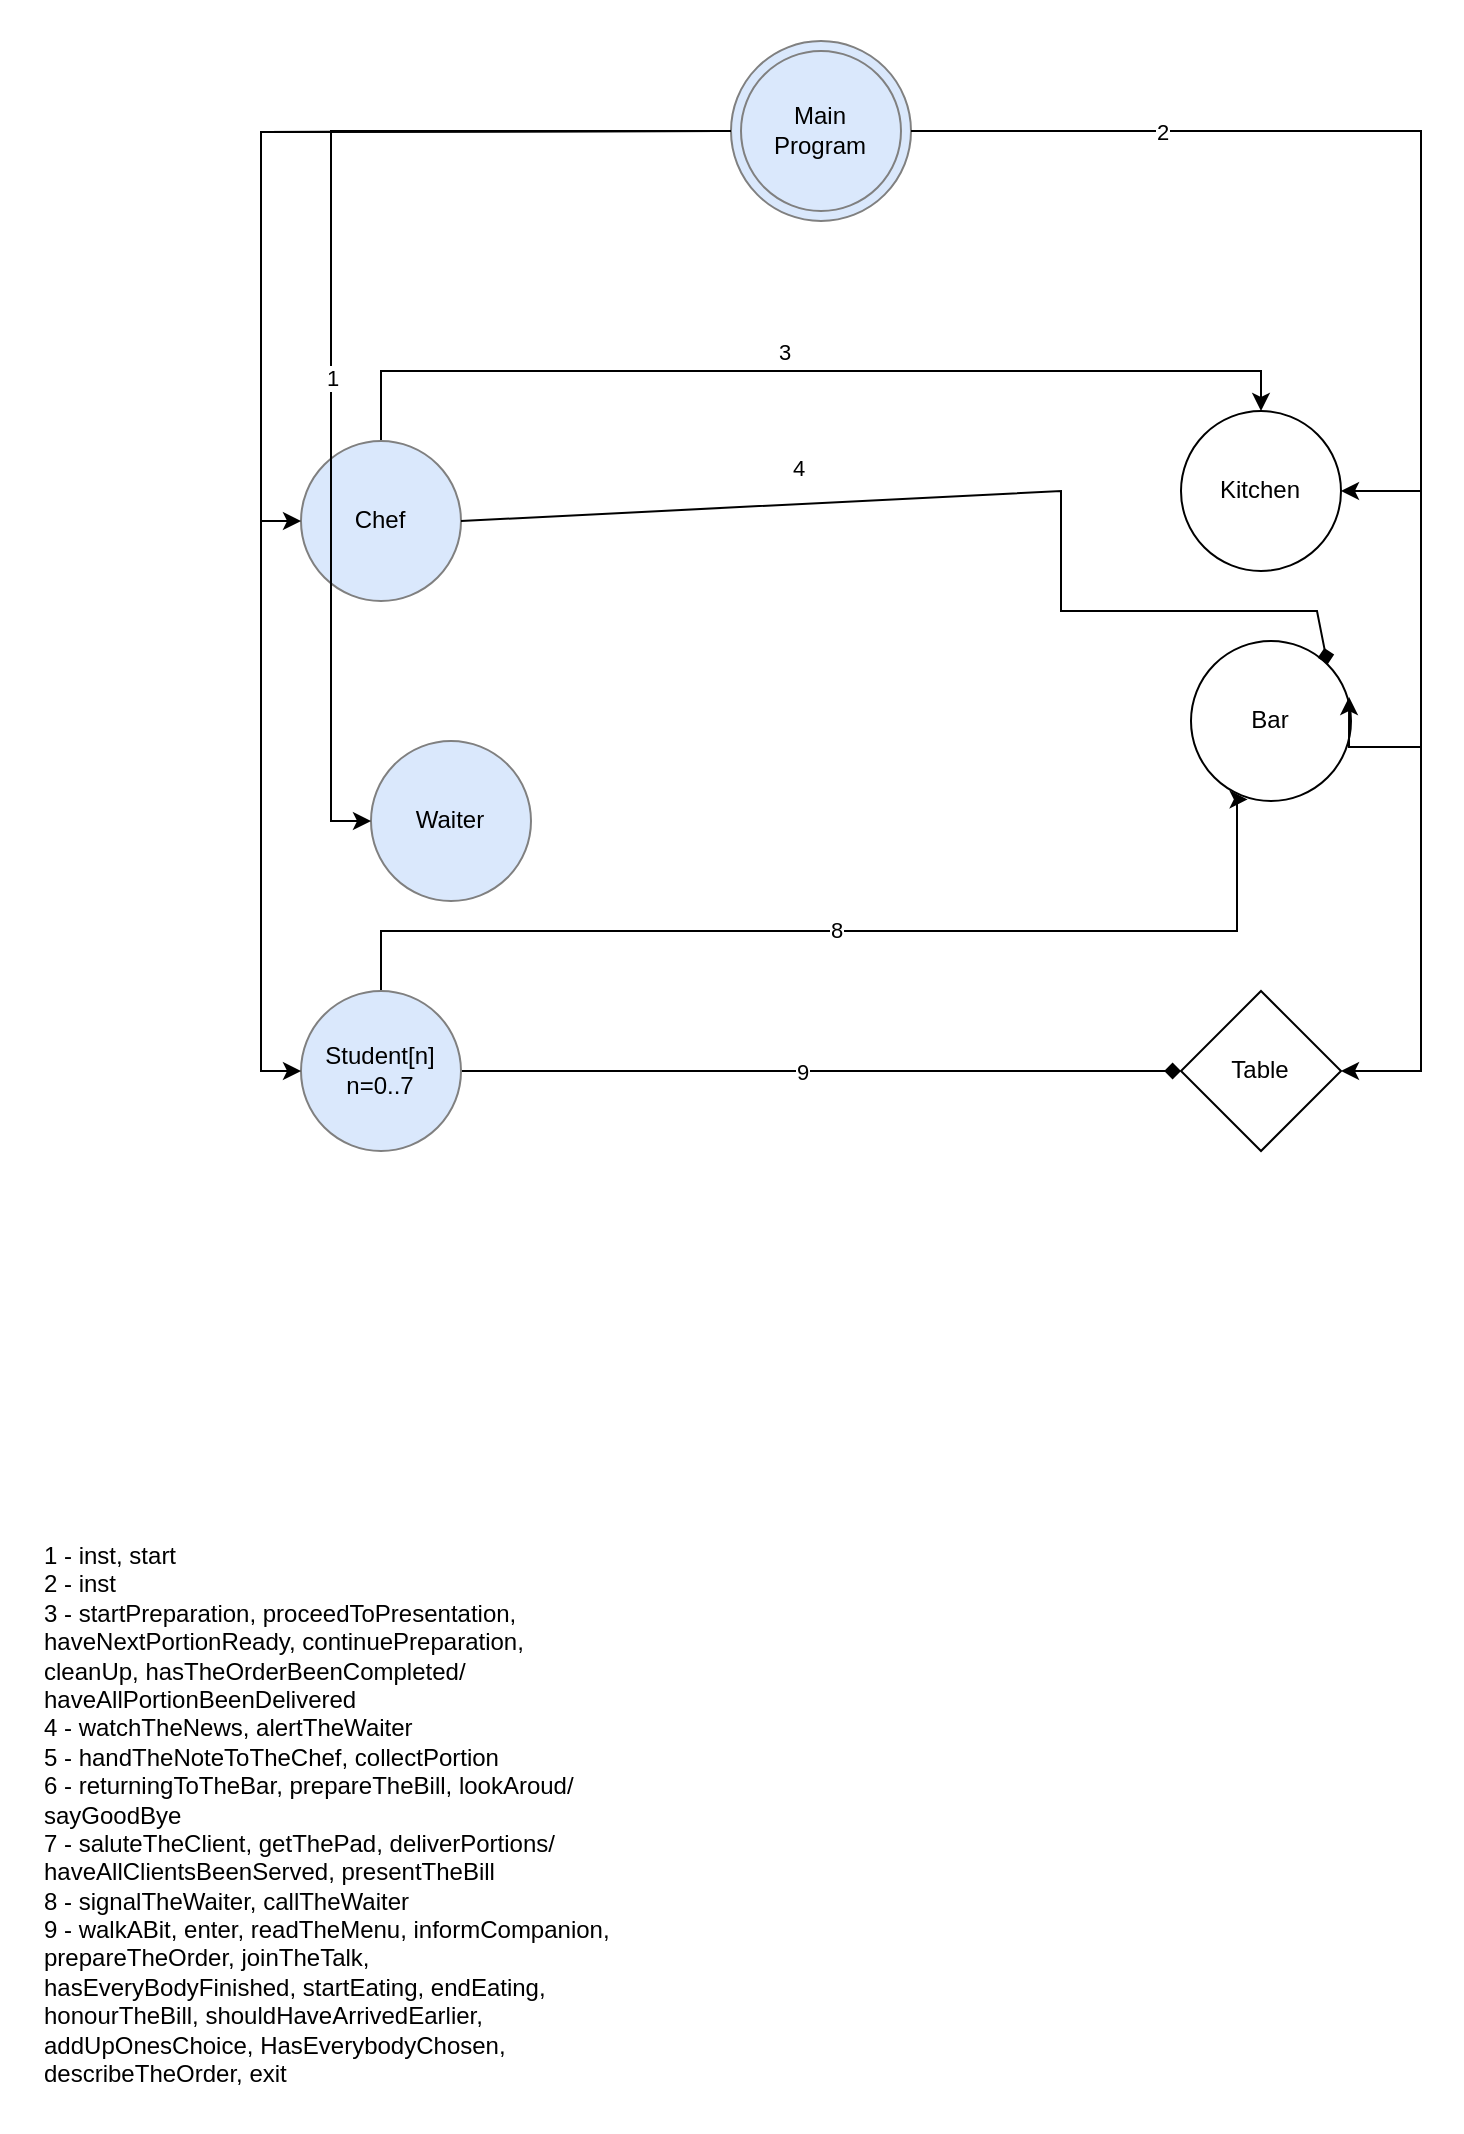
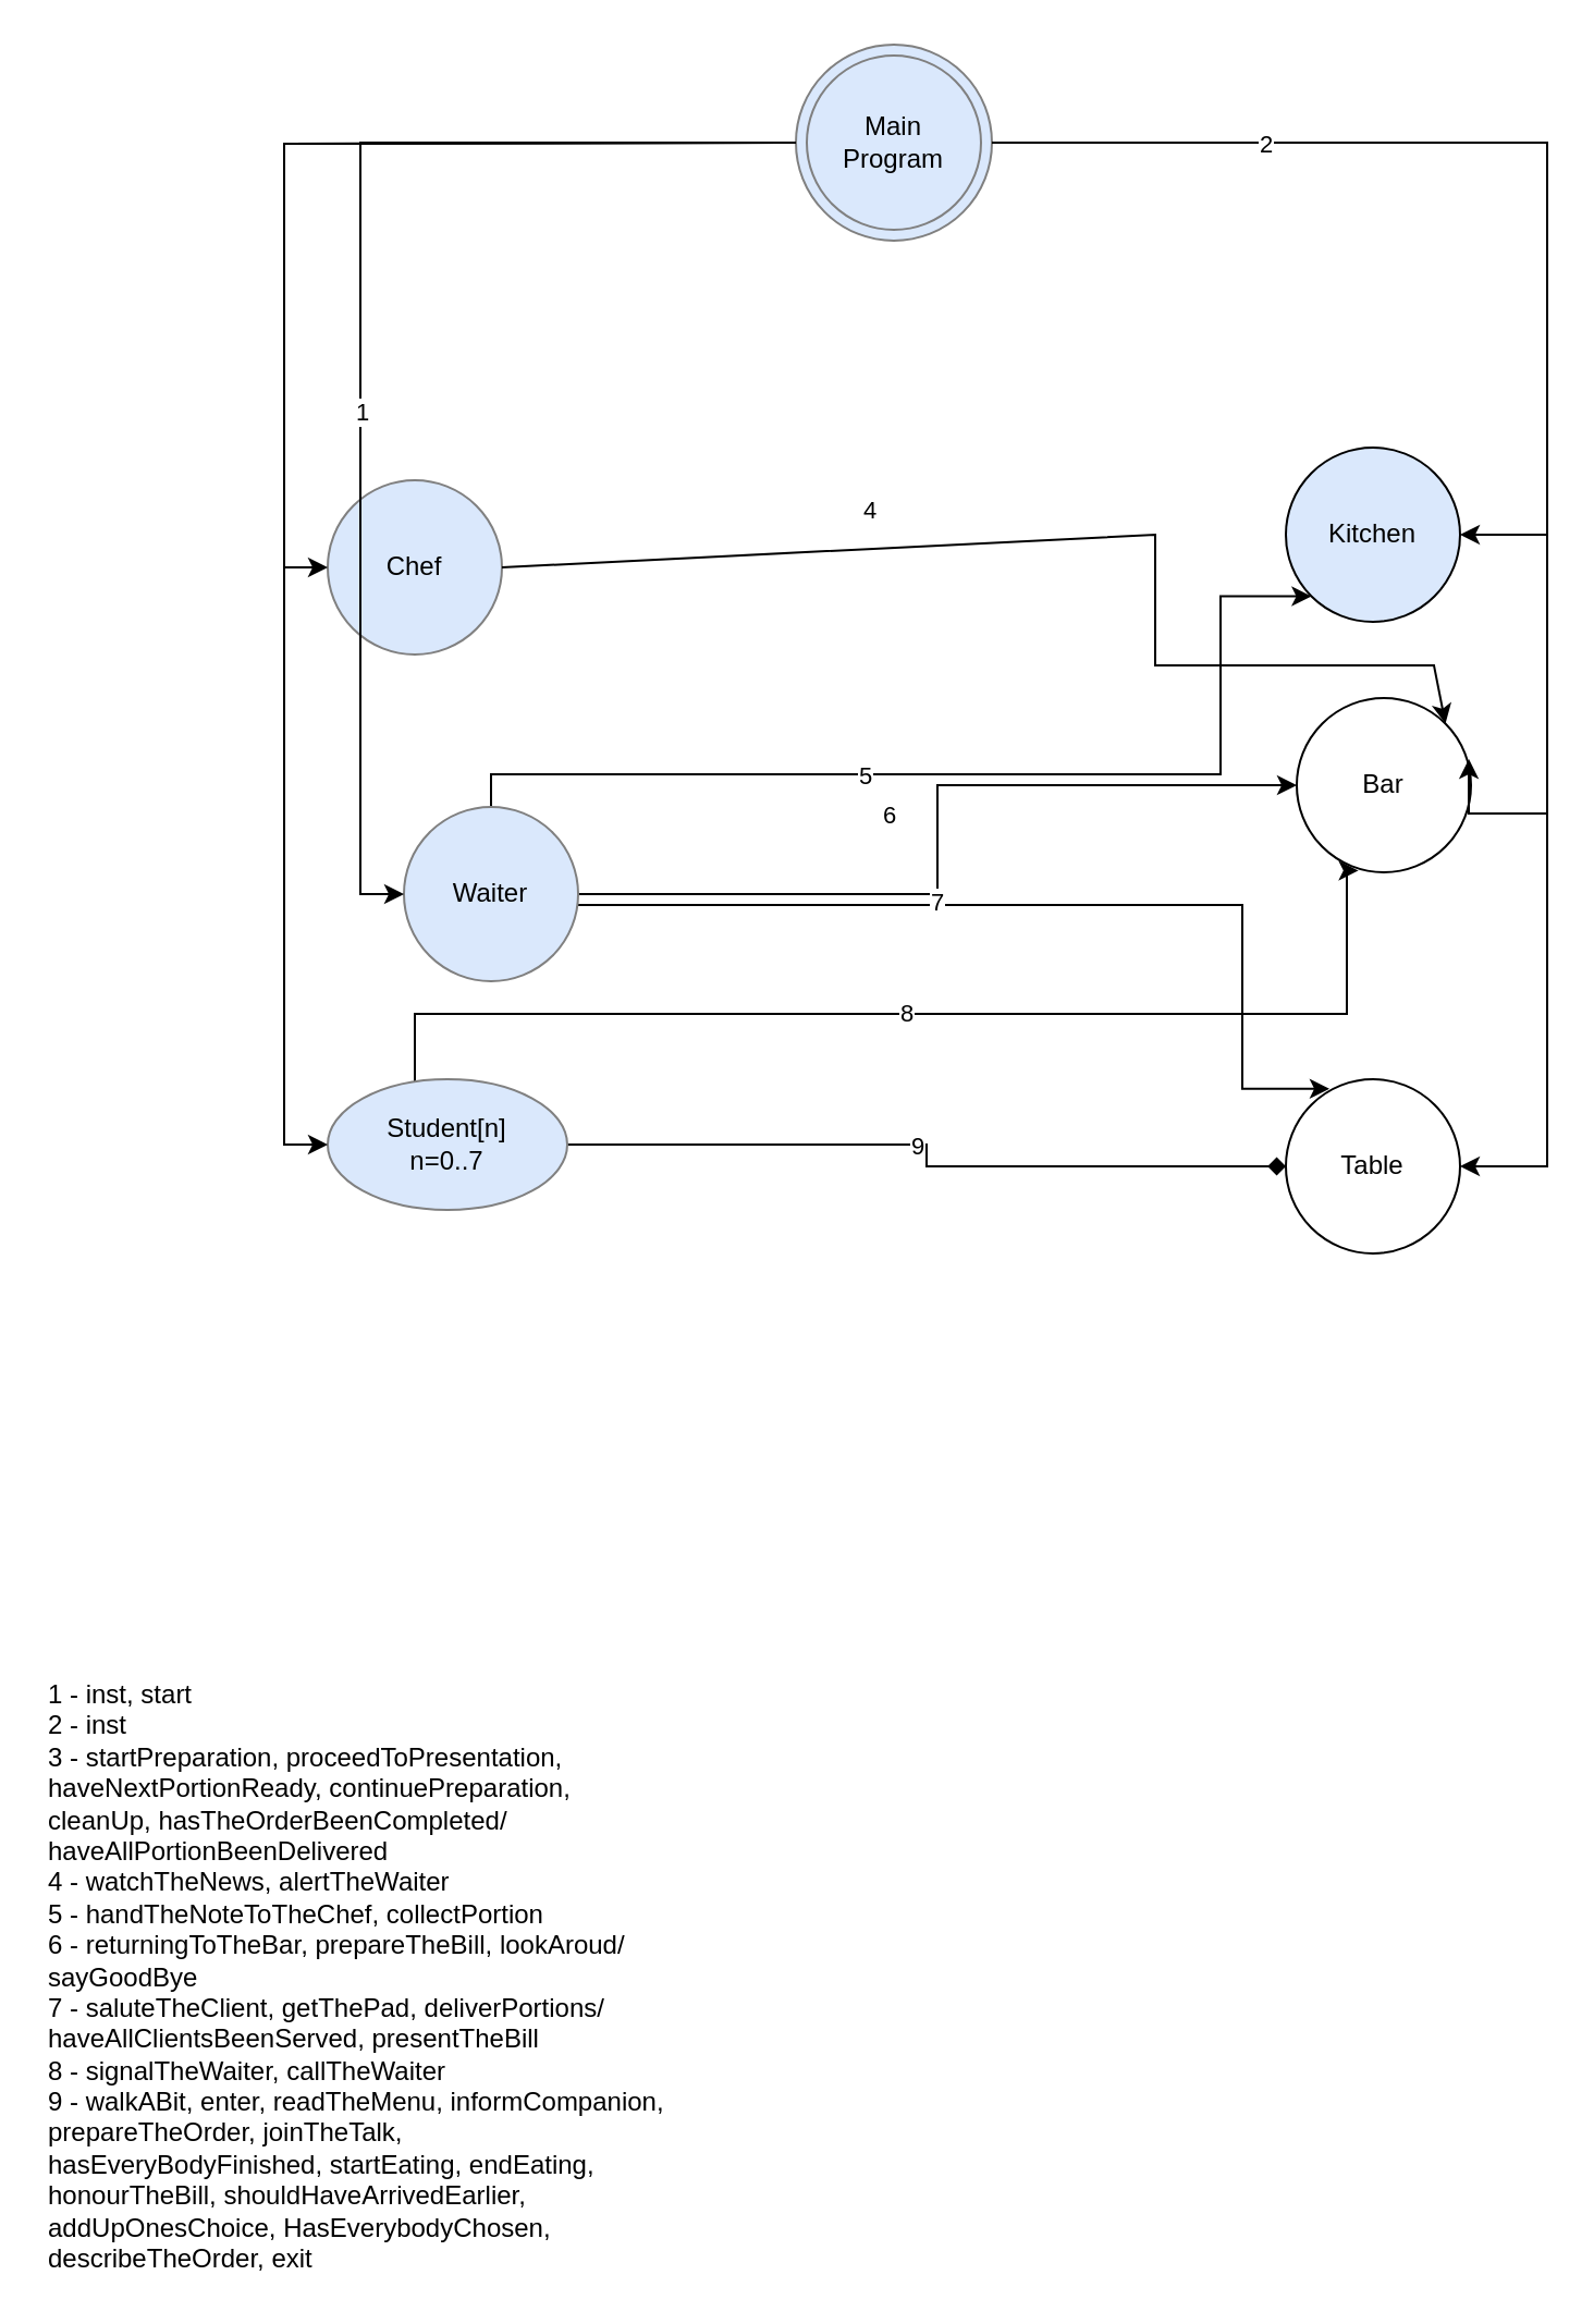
  <mxCell id="0" />
  <mxCell id="1" parent="0" />
  <mxCell id="2" value="&lt;div&gt;Main&lt;/div&gt;&lt;div&gt;Program&lt;/div&gt;" style="ellipse;whiteSpace=wrap;html=1;fillColor=#dae8fc;strokeColor=#808080;" parent="1" vertex="1"><mxGeometry x="365" y="20" width="90" height="90" as="geometry" /></mxCell>
- <mxCell id="3" style="edgeStyle=orthogonalEdgeStyle;rounded=0;orthogonalLoop=1;jettySize=auto;html=1;entryX=0.5;entryY=0;entryDx=0;entryDy=0;" parent="1" source="5" target="6" edge="1"><mxGeometry relative="1" as="geometry"><Array as="points"><mxPoint x="190" y="185" /><mxPoint x="630" y="185" /></Array></mxGeometry></mxCell>
- <mxCell id="4" value="3" style="edgeLabel;html=1;align=center;verticalAlign=middle;resizable=0;points=[];" parent="3" connectable="0" vertex="1"><mxGeometry x="-0.142" y="-5" relative="1" as="geometry"><mxPoint x="24" y="-15" as="offset" /></mxGeometry></mxCell>
  <mxCell id="5" value="Chef" style="ellipse;whiteSpace=wrap;html=1;fillColor=#dae8fc;strokeColor=#808080;" parent="1" vertex="1"><mxGeometry x="150" y="220" width="80" height="80" as="geometry" /></mxCell>
- <mxCell id="6" value="Kitchen" style="ellipse;whiteSpace=wrap;html=1;" parent="1" vertex="1"><mxGeometry x="590" y="205" width="80" height="80" as="geometry" /></mxCell>
+ <mxCell id="6" value="Kitchen" style="ellipse;whiteSpace=wrap;html=1;fillColor=#dae8fc;" parent="1" vertex="1"><mxGeometry x="590" y="205" width="80" height="80" as="geometry" /></mxCell>
  <mxCell id="7" value="&lt;div&gt;&lt;br&gt;&lt;/div&gt;&lt;div&gt;1 - inst, start&lt;br&gt;&lt;/div&gt;&lt;div&gt;2 - inst&lt;/div&gt;&lt;div&gt;3 - startPreparation, proceedToPresentation, haveNextPortionReady, continuePreparation, cleanUp, hasTheOrderBeenCompleted/ haveAllPortionBeenDelivered&lt;br&gt;&lt;/div&gt;&lt;div&gt;4 - watchTheNews, alertTheWaiter&lt;br&gt;&lt;/div&gt;&lt;div&gt;5 - handTheNoteToTheChef, collectPortion&lt;/div&gt;&lt;div&gt;6 - returningToTheBar, prepareTheBill, lookAroud/ sayGoodBye&lt;br&gt;&lt;/div&gt;&lt;div&gt;7 - saluteTheClient, getThePad, deliverPortions/ haveAllClientsBeenServed, presentTheBill&lt;/div&gt;&lt;div&gt;8 - signalTheWaiter, callTheWaiter&lt;br&gt;&lt;/div&gt;&lt;div&gt;9 - walkABit, enter, readTheMenu, informCompanion, prepareTheOrder, joinTheTalk, hasEveryBodyFinished, startEating, endEating, honourTheBill, shouldHaveArrivedEarlier, addUpOnesChoice, HasEverybodyChosen, describeTheOrder, exit&lt;br&gt;&lt;/div&gt;" style="text;html=1;strokeColor=none;fillColor=none;align=left;verticalAlign=middle;whiteSpace=wrap;rounded=0;" parent="1" vertex="1"><mxGeometry x="20" y="755" width="290" height="290" as="geometry" /></mxCell>
  <mxCell id="8" style="edgeStyle=orthogonalEdgeStyle;rounded=0;orthogonalLoop=1;jettySize=auto;html=1;entryX=0.354;entryY=0.99;entryDx=0;entryDy=0;entryPerimeter=0;" parent="1" source="12" target="20" edge="1"><mxGeometry relative="1" as="geometry"><Array as="points"><mxPoint x="190" y="465" /><mxPoint x="618" y="465" /></Array></mxGeometry></mxCell>
  <mxCell id="9" value="8" style="edgeLabel;html=1;align=center;verticalAlign=middle;resizable=0;points=[];" parent="8" connectable="0" vertex="1"><mxGeometry x="0.102" y="1" relative="1" as="geometry"><mxPoint x="-35" as="offset" /></mxGeometry></mxCell>
  <mxCell id="10" style="edgeStyle=orthogonalEdgeStyle;rounded=0;orthogonalLoop=1;jettySize=auto;html=1;endArrow=diamond;" parent="1" source="12" target="21" edge="1"><mxGeometry relative="1" as="geometry" /></mxCell>
  <mxCell id="11" value="9" style="edgeLabel;html=1;align=center;verticalAlign=middle;resizable=0;points=[];" parent="10" connectable="0" vertex="1"><mxGeometry x="-0.057" y="-2" relative="1" as="geometry"><mxPoint y="-2" as="offset" /></mxGeometry></mxCell>
- <mxCell id="12" value="&lt;div&gt;Student[n]&lt;/div&gt;&lt;div&gt;n=0..7&lt;/div&gt;" style="ellipse;whiteSpace=wrap;html=1;fillColor=#dae8fc;strokeColor=#808080;" parent="1" vertex="1"><mxGeometry x="150" y="495" width="80" height="80" as="geometry" /></mxCell>
+ <mxCell id="12" value="&lt;div&gt;Student[n]&lt;/div&gt;&lt;div&gt;n=0..7&lt;/div&gt;" style="ellipse;whiteSpace=wrap;html=1;fillColor=#dae8fc;strokeColor=#808080;" parent="1" vertex="1"><mxGeometry x="150" y="495" width="110" height="60" as="geometry" /></mxCell>
+ <mxCell id="13" style="edgeStyle=orthogonalEdgeStyle;rounded=0;orthogonalLoop=1;jettySize=auto;html=1;entryX=0;entryY=1;entryDx=0;entryDy=0;" parent="1" source="19" target="6" edge="1"><mxGeometry relative="1" as="geometry"><Array as="points"><mxPoint x="560" y="355" /><mxPoint x="560" y="273" /></Array></mxGeometry></mxCell>
+ <mxCell id="14" value="&lt;div&gt;5&lt;/div&gt;" style="edgeLabel;html=1;align=center;verticalAlign=middle;resizable=0;points=[];" parent="13" connectable="0" vertex="1"><mxGeometry x="-0.171" relative="1" as="geometry"><mxPoint x="-10" as="offset" /></mxGeometry></mxCell>
+ <mxCell id="15" style="edgeStyle=orthogonalEdgeStyle;rounded=0;orthogonalLoop=1;jettySize=auto;html=1;" parent="1" source="19" target="20" edge="1"><mxGeometry relative="1" as="geometry" /></mxCell>
+ <mxCell id="16" value="6" style="edgeLabel;html=1;align=center;verticalAlign=middle;resizable=0;points=[];" parent="15" connectable="0" vertex="1"><mxGeometry x="0.069" y="1" relative="1" as="geometry"><mxPoint x="-22" y="1" as="offset" /></mxGeometry></mxCell>
+ <mxCell id="17" style="edgeStyle=orthogonalEdgeStyle;rounded=0;orthogonalLoop=1;jettySize=auto;html=1;entryX=0.25;entryY=0.055;entryDx=0;entryDy=0;entryPerimeter=0;" parent="1" source="19" target="21" edge="1"><mxGeometry relative="1" as="geometry"><Array as="points"><mxPoint x="570" y="415" /><mxPoint x="570" y="499" /></Array></mxGeometry></mxCell>
+ <mxCell id="18" value="7" style="edgeLabel;html=1;align=center;verticalAlign=middle;resizable=0;points=[];" parent="17" connectable="0" vertex="1"><mxGeometry x="-0.225" y="2" relative="1" as="geometry"><mxPoint x="-2" as="offset" /></mxGeometry></mxCell>
  <mxCell id="19" value="&lt;div&gt;Waiter&lt;/div&gt;" style="ellipse;whiteSpace=wrap;html=1;fillColor=#dae8fc;strokeColor=#808080;" parent="1" vertex="1"><mxGeometry x="185" y="370" width="80" height="80" as="geometry" /></mxCell>
  <mxCell id="20" value="Bar" style="ellipse;whiteSpace=wrap;html=1;" parent="1" vertex="1"><mxGeometry x="595" y="320" width="80" height="80" as="geometry" /></mxCell>
- <mxCell id="21" value="Table" style="rhombus;whiteSpace=wrap;html=1;" parent="1" vertex="1"><mxGeometry x="590" y="495" width="80" height="80" as="geometry" /></mxCell>
+ <mxCell id="21" value="Table" style="ellipse;whiteSpace=wrap;html=1;" parent="1" vertex="1"><mxGeometry x="590" y="495" width="80" height="80" as="geometry" /></mxCell>
  <mxCell id="22" style="edgeStyle=orthogonalEdgeStyle;rounded=0;orthogonalLoop=1;jettySize=auto;html=1;entryX=0;entryY=0.5;entryDx=0;entryDy=0;" parent="1" target="12" edge="1"><mxGeometry relative="1" as="geometry"><mxPoint x="360" y="65" as="sourcePoint" /></mxGeometry></mxCell>
  <mxCell id="23" style="edgeStyle=orthogonalEdgeStyle;rounded=0;orthogonalLoop=1;jettySize=auto;html=1;entryX=0;entryY=0.5;entryDx=0;entryDy=0;" parent="1" target="5" edge="1"><mxGeometry relative="1" as="geometry"><mxPoint x="360" y="65" as="sourcePoint" /></mxGeometry></mxCell>
  <mxCell id="24" style="edgeStyle=orthogonalEdgeStyle;rounded=0;orthogonalLoop=1;jettySize=auto;html=1;entryX=0;entryY=0.5;entryDx=0;entryDy=0;exitX=0;exitY=0.5;exitDx=0;exitDy=0;" parent="1" source="2" target="19" edge="1"><mxGeometry relative="1" as="geometry"><mxPoint x="360" y="65" as="sourcePoint" /></mxGeometry></mxCell>
  <mxCell id="25" value="1" style="edgeLabel;html=1;align=center;verticalAlign=middle;resizable=0;points=[];" parent="24" vertex="1" connectable="0"><mxGeometry x="0.144" relative="1" as="geometry"><mxPoint as="offset" /></mxGeometry></mxCell>
  <mxCell id="26" style="edgeStyle=orthogonalEdgeStyle;rounded=0;orthogonalLoop=1;jettySize=auto;html=1;entryX=1;entryY=0.5;entryDx=0;entryDy=0;exitX=1;exitY=0.5;exitDx=0;exitDy=0;" parent="1" source="2" target="21" edge="1"><mxGeometry relative="1" as="geometry"><mxPoint x="720" y="545" as="targetPoint" /><Array as="points"><mxPoint x="710" y="65" /><mxPoint x="710" y="535" /></Array><mxPoint x="460" y="65" as="sourcePoint" /></mxGeometry></mxCell>
  <mxCell id="27" style="edgeStyle=orthogonalEdgeStyle;rounded=0;orthogonalLoop=1;jettySize=auto;html=1;entryX=1;entryY=0.5;entryDx=0;entryDy=0;" parent="1" target="6" edge="1"><mxGeometry relative="1" as="geometry"><Array as="points"><mxPoint x="710" y="65" /><mxPoint x="710" y="245" /></Array><mxPoint x="460" y="65" as="sourcePoint" /></mxGeometry></mxCell>
  <mxCell id="28" style="edgeStyle=orthogonalEdgeStyle;rounded=0;orthogonalLoop=1;jettySize=auto;html=1;entryX=0.988;entryY=0.35;entryDx=0;entryDy=0;entryPerimeter=0;" parent="1" target="20" edge="1"><mxGeometry relative="1" as="geometry"><Array as="points"><mxPoint x="710" y="65" /><mxPoint x="710" y="373" /></Array><mxPoint x="460" y="65" as="sourcePoint" /></mxGeometry></mxCell>
  <mxCell id="29" value="2" style="edgeLabel;html=1;align=center;verticalAlign=middle;resizable=0;points=[];" parent="28" connectable="0" vertex="1"><mxGeometry x="-0.613" relative="1" as="geometry"><mxPoint as="offset" /></mxGeometry></mxCell>
  <mxCell id="30" value="&lt;div&gt;Main&lt;/div&gt;&lt;div&gt;Program&lt;/div&gt;" style="ellipse;whiteSpace=wrap;html=1;fillColor=#dae8fc;strokeColor=#808080;" parent="1" vertex="1"><mxGeometry x="370" y="25" width="80" height="80" as="geometry" /></mxCell>
- <mxCell id="31" value="" style="endArrow=diamond;html=1;rounded=0;exitX=1;exitY=0.5;exitDx=0;exitDy=0;entryX=1;entryY=0;entryDx=0;entryDy=0;" parent="1" source="5" target="20" edge="1"><mxGeometry width="50" height="50" relative="1" as="geometry"><mxPoint x="320" y="295" as="sourcePoint" /><mxPoint x="370" y="245" as="targetPoint" /><Array as="points"><mxPoint x="530" y="245" /><mxPoint x="530" y="305" /><mxPoint x="658" y="305" /></Array></mxGeometry></mxCell>
+ <mxCell id="31" value="" style="endArrow=classic;html=1;rounded=0;exitX=1;exitY=0.5;exitDx=0;exitDy=0;entryX=1;entryY=0;entryDx=0;entryDy=0;" parent="1" source="5" target="20" edge="1"><mxGeometry width="50" height="50" relative="1" as="geometry"><mxPoint x="320" y="295" as="sourcePoint" /><mxPoint x="370" y="245" as="targetPoint" /><Array as="points"><mxPoint x="530" y="245" /><mxPoint x="530" y="305" /><mxPoint x="658" y="305" /></Array></mxGeometry></mxCell>
  <mxCell id="32" value="&lt;div&gt;4&lt;/div&gt;" style="edgeLabel;html=1;align=center;verticalAlign=middle;resizable=0;points=[];" parent="1" connectable="0" vertex="1"><mxGeometry x="400" y="255" as="geometry"><mxPoint x="-2" y="-22" as="offset" /></mxGeometry></mxCell>
